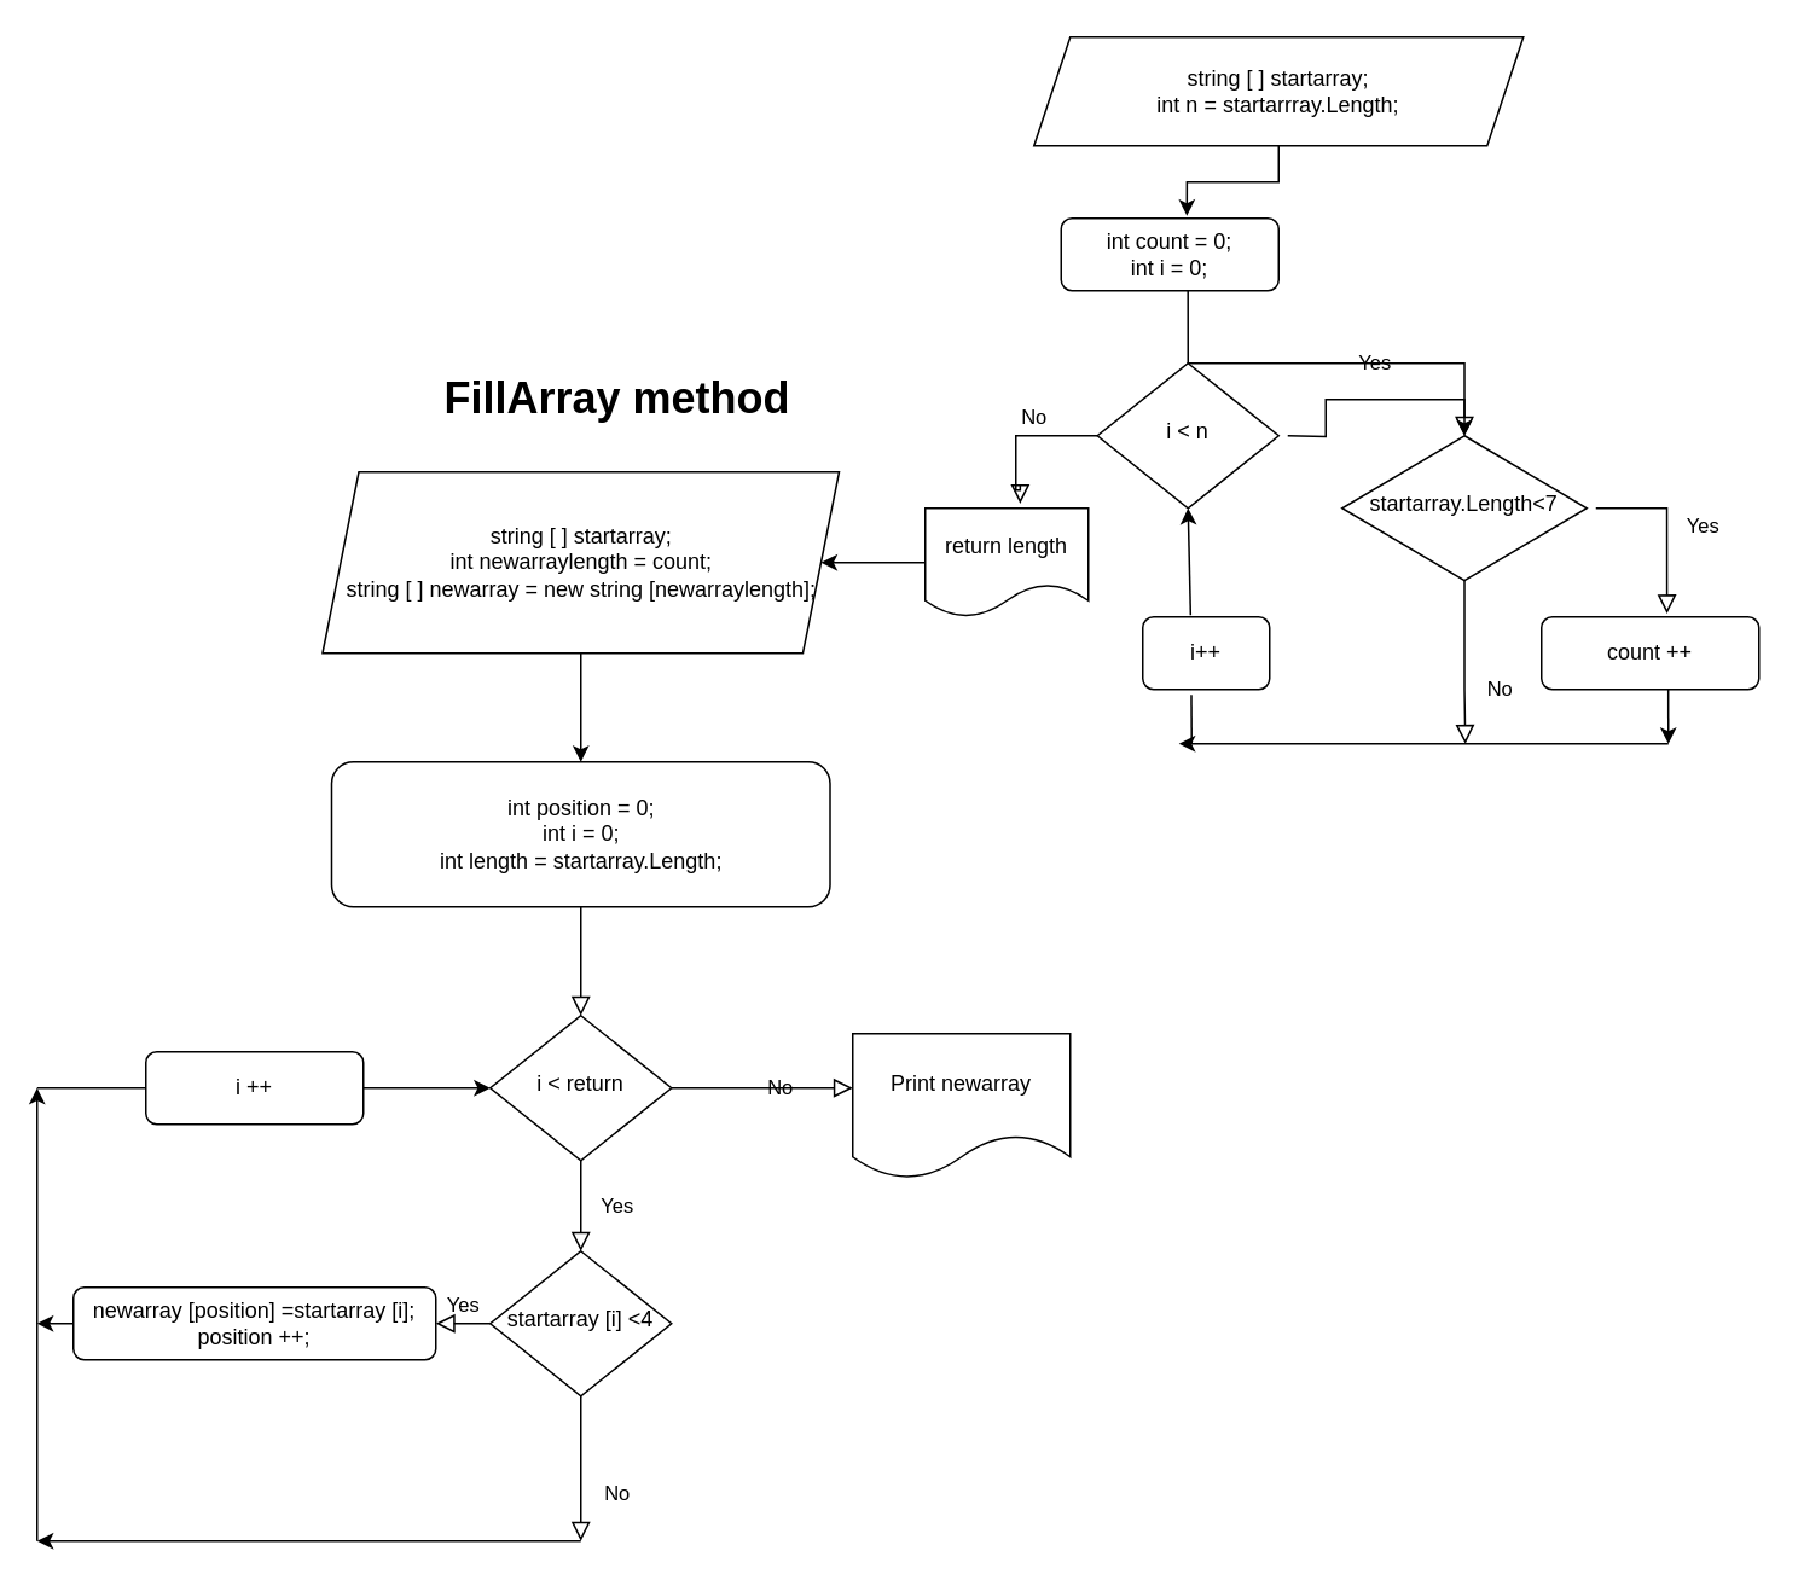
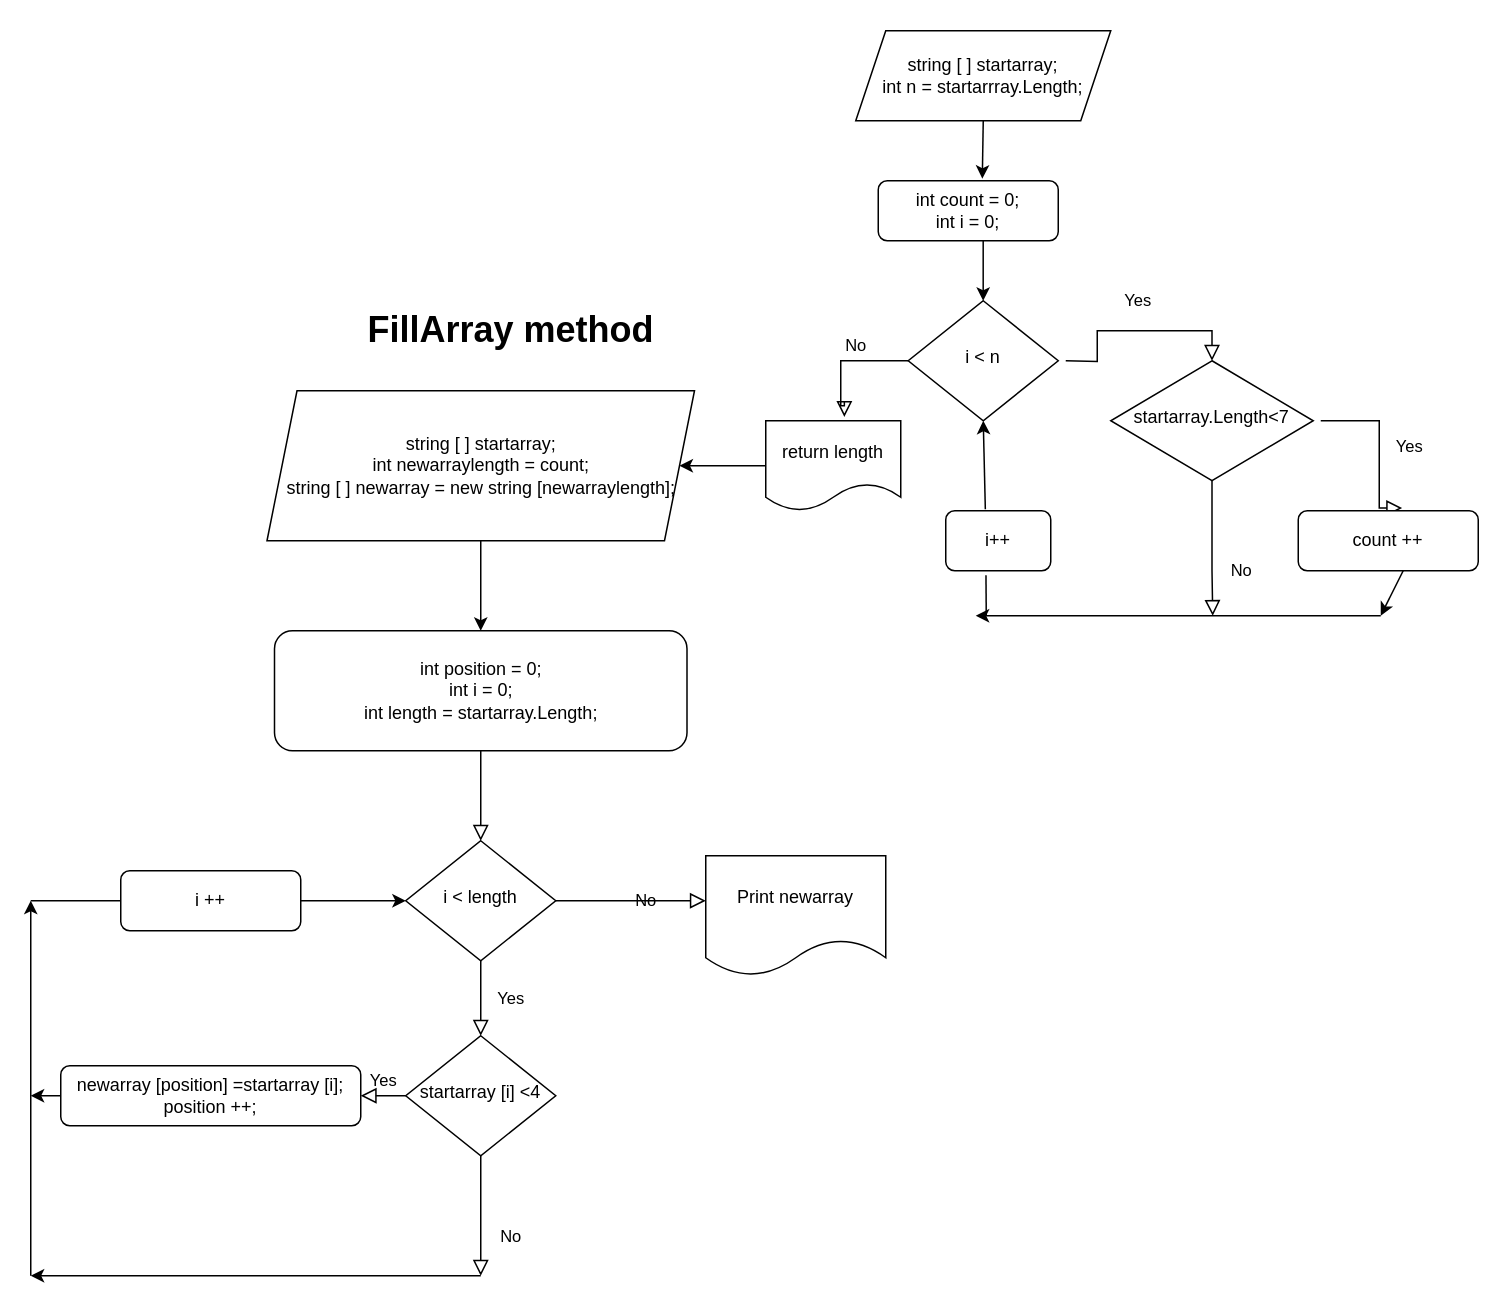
  <mxCell id="0" />
  <mxCell id="1" parent="0" />
  <mxCell id="2" value="" style="rounded=0;html=1;jettySize=auto;orthogonalLoop=1;fontSize=11;endArrow=block;endFill=0;endSize=8;strokeWidth=1;shadow=0;labelBackgroundColor=none;edgeStyle=orthogonalEdgeStyle;" parent="1" source="3" target="6" edge="1"><mxGeometry relative="1" as="geometry" /></mxCell>
  <mxCell id="3" value="int position = 0;&lt;br&gt;int i = 0;&lt;br&gt;int length = startarray.Length;&lt;br&gt;" style="rounded=1;whiteSpace=wrap;html=1;fontSize=12;glass=0;strokeWidth=1;shadow=0;" parent="1" vertex="1"><mxGeometry x="182.5" y="420" width="275" height="80" as="geometry" /></mxCell>
  <mxCell id="4" value="Yes" style="rounded=0;html=1;jettySize=auto;orthogonalLoop=1;fontSize=11;endArrow=block;endFill=0;endSize=8;strokeWidth=1;shadow=0;labelBackgroundColor=none;edgeStyle=orthogonalEdgeStyle;" parent="1" source="6" target="9" edge="1"><mxGeometry y="20" relative="1" as="geometry"><mxPoint as="offset" /></mxGeometry></mxCell>
  <mxCell id="5" value="No" style="edgeStyle=orthogonalEdgeStyle;rounded=0;html=1;jettySize=auto;orthogonalLoop=1;fontSize=11;endArrow=block;endFill=0;endSize=8;strokeWidth=1;shadow=0;labelBackgroundColor=none;" parent="1" source="6" edge="1"><mxGeometry y="10" relative="1" as="geometry"><mxPoint as="offset" /><mxPoint x="470" y="600" as="targetPoint" /></mxGeometry></mxCell>
- <mxCell id="6" value="i &amp;lt; return" style="rhombus;whiteSpace=wrap;html=1;shadow=0;fontFamily=Helvetica;fontSize=12;align=center;strokeWidth=1;spacing=6;spacingTop=-4;" parent="1" vertex="1"><mxGeometry x="270" y="560" width="100" height="80" as="geometry" /></mxCell>
+ <mxCell id="6" value="i &amp;lt; length" style="rhombus;whiteSpace=wrap;html=1;shadow=0;fontFamily=Helvetica;fontSize=12;align=center;strokeWidth=1;spacing=6;spacingTop=-4;" parent="1" vertex="1"><mxGeometry x="270" y="560" width="100" height="80" as="geometry" /></mxCell>
  <mxCell id="7" value="No" style="rounded=0;html=1;jettySize=auto;orthogonalLoop=1;fontSize=11;endArrow=block;endFill=0;endSize=8;strokeWidth=1;shadow=0;labelBackgroundColor=none;edgeStyle=orthogonalEdgeStyle;" parent="1" source="9" edge="1"><mxGeometry x="0.333" y="20" relative="1" as="geometry"><mxPoint as="offset" /><mxPoint x="320" y="850" as="targetPoint" /></mxGeometry></mxCell>
  <mxCell id="8" value="Yes" style="edgeStyle=orthogonalEdgeStyle;rounded=0;html=1;jettySize=auto;orthogonalLoop=1;fontSize=11;endArrow=block;endFill=0;endSize=8;strokeWidth=1;shadow=0;labelBackgroundColor=none;" parent="1" source="9" target="10" edge="1"><mxGeometry y="10" relative="1" as="geometry"><mxPoint as="offset" /></mxGeometry></mxCell>
  <mxCell id="9" value="startarray [i] &amp;lt;4" style="rhombus;whiteSpace=wrap;html=1;shadow=0;fontFamily=Helvetica;fontSize=12;align=center;strokeWidth=1;spacing=6;spacingTop=-4;" parent="1" vertex="1"><mxGeometry x="270" y="690" width="100" height="80" as="geometry" /></mxCell>
  <mxCell id="10" value="newarray [position] =startarray [i];&lt;br&gt;position ++;&lt;br&gt;" style="rounded=1;whiteSpace=wrap;html=1;fontSize=12;glass=0;strokeWidth=1;shadow=0;" parent="1" vertex="1"><mxGeometry x="40" y="710" width="200" height="40" as="geometry" /></mxCell>
  <mxCell id="11" value="" style="edgeStyle=orthogonalEdgeStyle;rounded=0;orthogonalLoop=1;jettySize=auto;html=1;" edge="1" parent="1" source="12" target="3"><mxGeometry relative="1" as="geometry" /></mxCell>
  <mxCell id="12" value="string [ ] startarray;&lt;br&gt;int newarraylength = count;&lt;br&gt;string [ ] newarray = new string [newarraylength];" style="shape=parallelogram;perimeter=parallelogramPerimeter;whiteSpace=wrap;html=1;fixedSize=1;" vertex="1" parent="1"><mxGeometry x="177.5" y="260" width="285" height="100" as="geometry" /></mxCell>
  <mxCell id="13" value="" style="endArrow=classic;html=1;rounded=0;" edge="1" parent="1"><mxGeometry width="50" height="50" relative="1" as="geometry"><mxPoint x="320" y="850" as="sourcePoint" /><mxPoint x="20" y="850" as="targetPoint" /></mxGeometry></mxCell>
  <mxCell id="14" value="" style="endArrow=classic;html=1;rounded=0;" edge="1" parent="1"><mxGeometry width="50" height="50" relative="1" as="geometry"><mxPoint x="20" y="850" as="sourcePoint" /><mxPoint x="20" y="600" as="targetPoint" /></mxGeometry></mxCell>
  <mxCell id="15" value="" style="endArrow=classic;html=1;rounded=0;entryX=0;entryY=0.5;entryDx=0;entryDy=0;startArrow=none;" edge="1" parent="1" source="37" target="6"><mxGeometry width="50" height="50" relative="1" as="geometry"><mxPoint x="20" y="600" as="sourcePoint" /><mxPoint x="250" y="700" as="targetPoint" /></mxGeometry></mxCell>
  <mxCell id="16" value="" style="endArrow=classic;html=1;rounded=0;exitX=0;exitY=0.5;exitDx=0;exitDy=0;" edge="1" parent="1" source="10"><mxGeometry width="50" height="50" relative="1" as="geometry"><mxPoint x="200" y="750" as="sourcePoint" /><mxPoint x="20" y="730" as="targetPoint" /></mxGeometry></mxCell>
  <mxCell id="17" value="Print newarray" style="shape=document;whiteSpace=wrap;html=1;boundedLbl=1;" vertex="1" parent="1"><mxGeometry x="470" y="570" width="120" height="80" as="geometry" /></mxCell>
  <mxCell id="18" value="&lt;h1&gt;FillArray method&lt;/h1&gt;&lt;p&gt;&lt;br&gt;&lt;/p&gt;" style="text;html=1;strokeColor=none;fillColor=none;spacing=5;spacingTop=-20;whiteSpace=wrap;overflow=hidden;rounded=0;" vertex="1" parent="1"><mxGeometry x="240" y="200" width="290" height="40" as="geometry" /></mxCell>
  <mxCell id="19" value="" style="edgeStyle=orthogonalEdgeStyle;rounded=0;orthogonalLoop=1;jettySize=auto;html=1;entryX=0.578;entryY=-0.035;entryDx=0;entryDy=0;entryPerimeter=0;exitX=0.5;exitY=1;exitDx=0;exitDy=0;" edge="1" parent="1" source="20" target="22"><mxGeometry relative="1" as="geometry" /></mxCell>
- <mxCell id="20" value="string [ ] startarray;&lt;br&gt;int n = startarrray.Length;" style="shape=parallelogram;perimeter=parallelogramPerimeter;whiteSpace=wrap;html=1;fixedSize=1;" vertex="1" parent="1"><mxGeometry x="570" y="20" width="270" height="60" as="geometry" /></mxCell>
- <mxCell id="21" value="" style="edgeStyle=orthogonalEdgeStyle;rounded=0;orthogonalLoop=1;jettySize=auto;html=1;exitX=0.583;exitY=1;exitDx=0;exitDy=0;exitPerimeter=0;" edge="1" parent="1" source="22" target="24"><mxGeometry relative="1" as="geometry" /></mxCell>
+ <mxCell id="20" value="string [ ] startarray;&lt;br&gt;int n = startarrray.Length;" style="shape=parallelogram;perimeter=parallelogramPerimeter;whiteSpace=wrap;html=1;fixedSize=1;" vertex="1" parent="1"><mxGeometry x="570" y="20" width="170" height="60" as="geometry" /></mxCell>
+ <mxCell id="21" value="" style="edgeStyle=orthogonalEdgeStyle;rounded=0;orthogonalLoop=1;jettySize=auto;html=1;exitX=0.583;exitY=1;exitDx=0;exitDy=0;exitPerimeter=0;" edge="1" parent="1" source="22" target="23"><mxGeometry relative="1" as="geometry" /></mxCell>
  <mxCell id="22" value="int count = 0;&lt;br&gt;int i = 0;" style="rounded=1;whiteSpace=wrap;html=1;" vertex="1" parent="1"><mxGeometry x="585" y="120" width="120" height="40" as="geometry" /></mxCell>
  <mxCell id="23" value="i &amp;lt; n" style="rhombus;whiteSpace=wrap;html=1;shadow=0;fontFamily=Helvetica;fontSize=12;align=center;strokeWidth=1;spacing=6;spacingTop=-4;" vertex="1" parent="1"><mxGeometry x="605" y="200" width="100" height="80" as="geometry" /></mxCell>
  <mxCell id="24" value="startarray.Length&amp;lt;7" style="rhombus;whiteSpace=wrap;html=1;shadow=0;fontFamily=Helvetica;fontSize=12;align=center;strokeWidth=1;spacing=6;spacingTop=-4;" vertex="1" parent="1"><mxGeometry x="740" y="240" width="135" height="80" as="geometry" /></mxCell>
  <mxCell id="25" value="Yes" style="rounded=0;html=1;jettySize=auto;orthogonalLoop=1;fontSize=11;endArrow=block;endFill=0;endSize=8;strokeWidth=1;shadow=0;labelBackgroundColor=none;edgeStyle=orthogonalEdgeStyle;entryX=0.5;entryY=0;entryDx=0;entryDy=0;" edge="1" parent="1" target="24"><mxGeometry y="20" relative="1" as="geometry"><mxPoint as="offset" /><mxPoint x="710" y="240" as="sourcePoint" /><mxPoint x="330" y="700" as="targetPoint" /></mxGeometry></mxCell>
  <mxCell id="26" value="Yes" style="rounded=0;html=1;jettySize=auto;orthogonalLoop=1;fontSize=11;endArrow=block;endFill=0;endSize=8;strokeWidth=1;shadow=0;labelBackgroundColor=none;edgeStyle=orthogonalEdgeStyle;entryX=0.577;entryY=-0.045;entryDx=0;entryDy=0;entryPerimeter=0;" edge="1" parent="1" target="27"><mxGeometry y="20" relative="1" as="geometry"><mxPoint as="offset" /><mxPoint x="880" y="280" as="sourcePoint" /><mxPoint x="920" y="330" as="targetPoint" /><Array as="points"><mxPoint x="919" y="280" /></Array></mxGeometry></mxCell>
- <mxCell id="27" value="count ++" style="rounded=1;whiteSpace=wrap;html=1;" vertex="1" parent="1"><mxGeometry x="850" y="340" width="120" height="40" as="geometry" /></mxCell>
+ <mxCell id="27" value="count ++" style="rounded=1;whiteSpace=wrap;html=1;" vertex="1" parent="1"><mxGeometry x="865" y="340" width="120" height="40" as="geometry" /></mxCell>
  <mxCell id="28" value="" style="endArrow=classic;html=1;rounded=0;exitX=0.583;exitY=1;exitDx=0;exitDy=0;exitPerimeter=0;" edge="1" parent="1" source="27"><mxGeometry width="50" height="50" relative="1" as="geometry"><mxPoint x="400" y="300" as="sourcePoint" /><mxPoint x="920" as="targetPoint" y="410" /></mxGeometry></mxCell>
  <mxCell id="29" value="No" style="rounded=0;html=1;jettySize=auto;orthogonalLoop=1;fontSize=11;endArrow=block;endFill=0;endSize=8;strokeWidth=1;shadow=0;labelBackgroundColor=none;edgeStyle=orthogonalEdgeStyle;exitX=0.5;exitY=1;exitDx=0;exitDy=0;" edge="1" parent="1" source="24"><mxGeometry x="0.333" y="20" relative="1" as="geometry"><mxPoint as="offset" /><mxPoint x="640" y="430" as="sourcePoint" /><mxPoint x="808" as="targetPoint" y="410" /><Array as="points"><mxPoint x="808" y="380" /><mxPoint x="808" y="380" /></Array></mxGeometry></mxCell>
  <mxCell id="30" value="" style="endArrow=classic;html=1;rounded=0;" edge="1" parent="1"><mxGeometry width="50" height="50" relative="1" as="geometry"><mxPoint x="920" as="sourcePoint" y="410" /><mxPoint x="650" as="targetPoint" y="410" /></mxGeometry></mxCell>
  <mxCell id="31" value="" style="endArrow=classic;html=1;rounded=0;entryX=0.5;entryY=1;entryDx=0;entryDy=0;startArrow=none;exitX=0.377;exitY=-0.025;exitDx=0;exitDy=0;exitPerimeter=0;" edge="1" parent="1" source="35" target="23"><mxGeometry width="50" height="50" relative="1" as="geometry"><mxPoint x="655" as="sourcePoint" y="410" /><mxPoint x="450" y="250" as="targetPoint" /></mxGeometry></mxCell>
  <mxCell id="32" value="No" style="edgeStyle=orthogonalEdgeStyle;rounded=0;html=1;jettySize=auto;orthogonalLoop=1;fontSize=11;endArrow=block;endFill=0;endSize=8;strokeWidth=1;shadow=0;labelBackgroundColor=none;exitX=0;exitY=0.5;exitDx=0;exitDy=0;entryX=0.582;entryY=-0.043;entryDx=0;entryDy=0;entryPerimeter=0;" edge="1" parent="1" source="23" target="34"><mxGeometry x="-0.175" y="-10" relative="1" as="geometry"><mxPoint as="offset" /><mxPoint x="520" y="239" as="sourcePoint" /><mxPoint x="560" y="290" as="targetPoint" /><Array as="points"><mxPoint x="560" y="240" /><mxPoint x="560" y="270" /><mxPoint x="562" y="270" /></Array></mxGeometry></mxCell>
  <mxCell id="33" value="" style="endArrow=classic;html=1;rounded=0;exitX=0;exitY=0.5;exitDx=0;exitDy=0;entryX=1;entryY=0.5;entryDx=0;entryDy=0;" edge="1" parent="1" target="12"><mxGeometry width="50" height="50" relative="1" as="geometry"><mxPoint x="520" y="310" as="sourcePoint" /><mxPoint x="770" y="300" as="targetPoint" /></mxGeometry></mxCell>
  <mxCell id="34" value="return length" style="shape=document;whiteSpace=wrap;html=1;boundedLbl=1;rounded=1;" vertex="1" parent="1"><mxGeometry x="510" y="280" width="90" height="60" as="geometry" /></mxCell>
  <mxCell id="35" value="i++" style="rounded=1;whiteSpace=wrap;html=1;" vertex="1" parent="1"><mxGeometry x="630" y="340" width="70" height="40" as="geometry" /></mxCell>
  <mxCell id="36" value="" style="endArrow=none;html=1;rounded=0;entryX=0.383;entryY=1.075;entryDx=0;entryDy=0;entryPerimeter=0;" edge="1" parent="1" target="35"><mxGeometry width="50" height="50" relative="1" as="geometry"><mxPoint x="657" as="sourcePoint" y="410" /><mxPoint x="655" y="280" as="targetPoint" /></mxGeometry></mxCell>
  <mxCell id="37" value="i ++" style="rounded=1;whiteSpace=wrap;html=1;fontSize=12;glass=0;strokeWidth=1;shadow=0;" vertex="1" parent="1"><mxGeometry x="80" y="580" width="120" height="40" as="geometry" /></mxCell>
  <mxCell id="38" value="" style="endArrow=none;html=1;rounded=0;entryX=0;entryY=0.5;entryDx=0;entryDy=0;" edge="1" parent="1" target="37"><mxGeometry width="50" height="50" relative="1" as="geometry"><mxPoint x="20" y="600" as="sourcePoint" /><mxPoint x="270" y="600" as="targetPoint" /></mxGeometry></mxCell>
